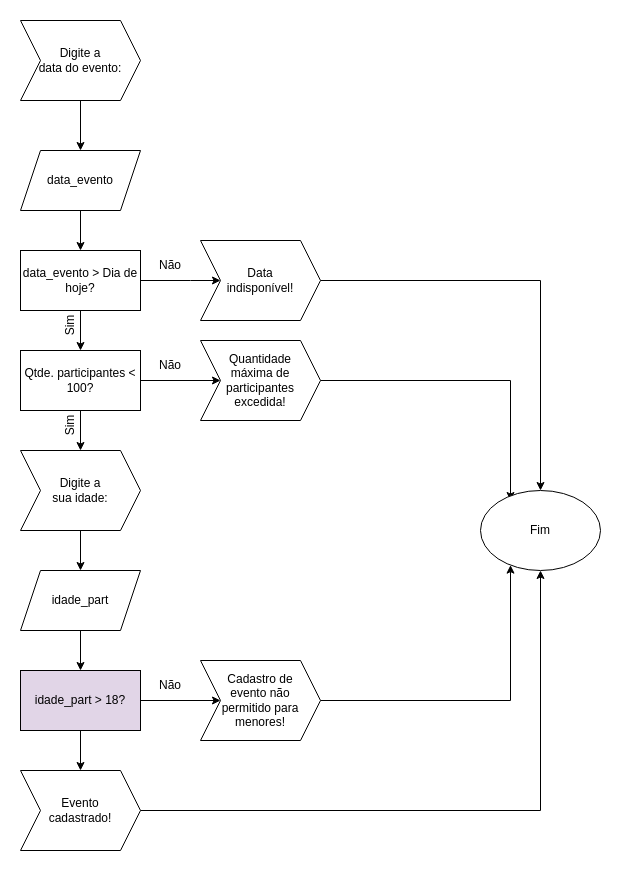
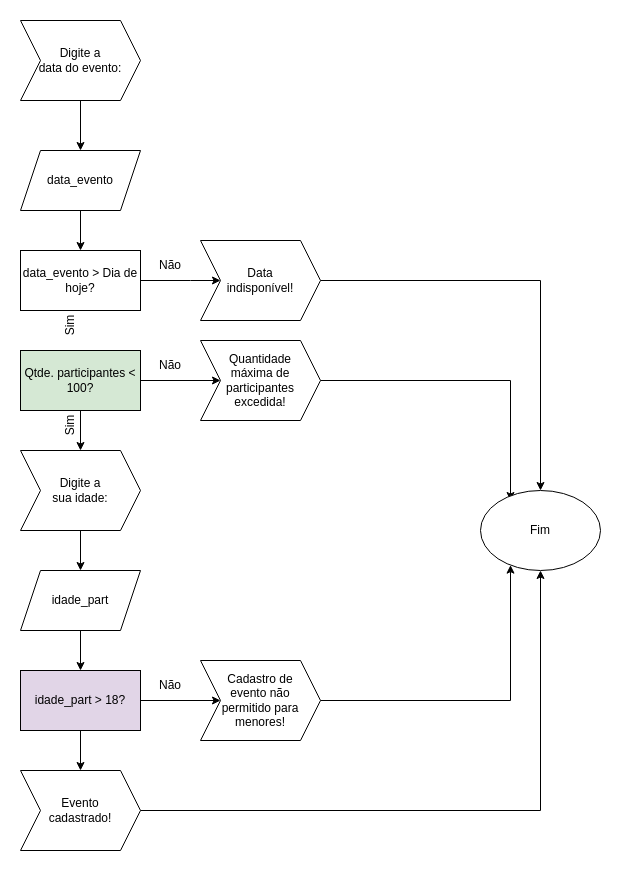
  <mxCell id="0" />
  <mxCell id="1" parent="0" />
  <mxCell id="2" style="edgeStyle=orthogonalEdgeStyle;rounded=0;orthogonalLoop=1;jettySize=auto;html=1;exitX=0.5;exitY=1;exitDx=0;exitDy=0;entryX=0.5;entryY=0;entryDx=0;entryDy=0;" edge="1" parent="1" source="3" target="5"><mxGeometry relative="1" as="geometry" /></mxCell>
  <mxCell id="3" value="Digite a&lt;br&gt;data do evento:" style="shape=step;perimeter=stepPerimeter;whiteSpace=wrap;html=1;fixedSize=1;" vertex="1" parent="1"><mxGeometry x="20" y="20" width="120" height="80" as="geometry" /></mxCell>
  <mxCell id="4" style="edgeStyle=orthogonalEdgeStyle;rounded=0;orthogonalLoop=1;jettySize=auto;html=1;exitX=0.5;exitY=1;exitDx=0;exitDy=0;entryX=0.5;entryY=0;entryDx=0;entryDy=0;" edge="1" parent="1" source="5" target="8"><mxGeometry relative="1" as="geometry" /></mxCell>
  <mxCell id="5" value="data_evento" style="shape=parallelogram;perimeter=parallelogramPerimeter;whiteSpace=wrap;html=1;fixedSize=1;" vertex="1" parent="1"><mxGeometry x="20" y="150" width="120" height="60" as="geometry" /></mxCell>
  <mxCell id="6" value="" style="edgeStyle=orthogonalEdgeStyle;rounded=0;orthogonalLoop=1;jettySize=auto;html=1;" edge="1" parent="1" source="8" target="10"><mxGeometry relative="1" as="geometry"><Array as="points"><mxPoint x="190" y="280" /><mxPoint x="190" y="280" /></Array></mxGeometry></mxCell>
- <mxCell id="7" style="edgeStyle=orthogonalEdgeStyle;rounded=0;orthogonalLoop=1;jettySize=auto;html=1;exitX=0.5;exitY=1;exitDx=0;exitDy=0;entryX=0.5;entryY=0;entryDx=0;entryDy=0;" edge="1" parent="1" source="8" target="13"><mxGeometry relative="1" as="geometry" /></mxCell>
  <mxCell id="8" value="data_evento &amp;gt; Dia de hoje?" style="rounded=0;whiteSpace=wrap;html=1;" vertex="1" parent="1"><mxGeometry x="20" y="250" width="120" height="60" as="geometry" /></mxCell>
  <mxCell id="9" style="edgeStyle=orthogonalEdgeStyle;rounded=0;orthogonalLoop=1;jettySize=auto;html=1;" edge="1" parent="1" source="10" target="32"><mxGeometry relative="1" as="geometry" /></mxCell>
  <mxCell id="10" value="Data&lt;br&gt;indisponível!" style="shape=step;perimeter=stepPerimeter;whiteSpace=wrap;html=1;fixedSize=1;" vertex="1" parent="1"><mxGeometry x="200" y="240" width="120" height="80" as="geometry" /></mxCell>
  <mxCell id="11" style="edgeStyle=orthogonalEdgeStyle;rounded=0;orthogonalLoop=1;jettySize=auto;html=1;exitX=1;exitY=0.5;exitDx=0;exitDy=0;" edge="1" parent="1" source="13" target="15"><mxGeometry relative="1" as="geometry" /></mxCell>
  <mxCell id="12" value="" style="edgeStyle=orthogonalEdgeStyle;rounded=0;orthogonalLoop=1;jettySize=auto;html=1;" edge="1" parent="1" source="13" target="20"><mxGeometry relative="1" as="geometry" /></mxCell>
- <mxCell id="13" value="Qtde. participantes &amp;lt; 100?" style="rounded=0;whiteSpace=wrap;html=1;" vertex="1" parent="1"><mxGeometry x="20" y="350" width="120" height="60" as="geometry" /></mxCell>
+ <mxCell id="13" value="Qtde. participantes &amp;lt; 100?" style="rounded=0;whiteSpace=wrap;html=1;fillColor=#d5e8d4;" vertex="1" parent="1"><mxGeometry x="20" y="350" width="120" height="60" as="geometry" /></mxCell>
  <mxCell id="14" style="edgeStyle=orthogonalEdgeStyle;rounded=0;orthogonalLoop=1;jettySize=auto;html=1;exitX=1;exitY=0.5;exitDx=0;exitDy=0;entryX=0.25;entryY=0.125;entryDx=0;entryDy=0;entryPerimeter=0;" edge="1" parent="1" source="15" target="32"><mxGeometry relative="1" as="geometry" /></mxCell>
  <mxCell id="15" value="Quantidade&lt;br&gt;máxima de&lt;br&gt;participantes&lt;br&gt;excedida!" style="shape=step;perimeter=stepPerimeter;whiteSpace=wrap;html=1;fixedSize=1;" vertex="1" parent="1"><mxGeometry x="200" y="340" width="120" height="80" as="geometry" /></mxCell>
  <mxCell id="16" value="Não" style="text;html=1;strokeColor=none;fillColor=none;align=center;verticalAlign=middle;whiteSpace=wrap;rounded=0;" vertex="1" parent="1"><mxGeometry x="140" y="250" width="60" height="30" as="geometry" /></mxCell>
  <mxCell id="17" value="Não" style="text;html=1;strokeColor=none;fillColor=none;align=center;verticalAlign=middle;whiteSpace=wrap;rounded=0;" vertex="1" parent="1"><mxGeometry x="140" y="350" width="60" height="30" as="geometry" /></mxCell>
  <mxCell id="18" value="Sim" style="text;html=1;strokeColor=none;fillColor=none;align=center;verticalAlign=middle;whiteSpace=wrap;rounded=0;rotation=-90;" vertex="1" parent="1"><mxGeometry x="40" y="310" width="60" height="30" as="geometry" /></mxCell>
  <mxCell id="19" value="" style="edgeStyle=orthogonalEdgeStyle;rounded=0;orthogonalLoop=1;jettySize=auto;html=1;" edge="1" parent="1" source="20" target="23"><mxGeometry relative="1" as="geometry" /></mxCell>
  <mxCell id="20" value="Digite a&lt;br&gt;sua idade:" style="shape=step;perimeter=stepPerimeter;whiteSpace=wrap;html=1;fixedSize=1;" vertex="1" parent="1"><mxGeometry x="20" y="450" width="120" height="80" as="geometry" /></mxCell>
  <mxCell id="21" value="Sim" style="text;html=1;strokeColor=none;fillColor=none;align=center;verticalAlign=middle;whiteSpace=wrap;rounded=0;rotation=-90;" vertex="1" parent="1"><mxGeometry x="40" y="410" width="60" height="30" as="geometry" /></mxCell>
  <mxCell id="22" value="" style="edgeStyle=orthogonalEdgeStyle;rounded=0;orthogonalLoop=1;jettySize=auto;html=1;" edge="1" parent="1" source="23" target="26"><mxGeometry relative="1" as="geometry" /></mxCell>
  <mxCell id="23" value="idade_part" style="shape=parallelogram;perimeter=parallelogramPerimeter;whiteSpace=wrap;html=1;fixedSize=1;" vertex="1" parent="1"><mxGeometry x="20" y="570" width="120" height="60" as="geometry" /></mxCell>
  <mxCell id="24" value="" style="edgeStyle=orthogonalEdgeStyle;rounded=0;orthogonalLoop=1;jettySize=auto;html=1;" edge="1" parent="1" source="26" target="28"><mxGeometry relative="1" as="geometry" /></mxCell>
  <mxCell id="25" value="" style="edgeStyle=orthogonalEdgeStyle;rounded=0;orthogonalLoop=1;jettySize=auto;html=1;" edge="1" parent="1" source="26" target="31"><mxGeometry relative="1" as="geometry" /></mxCell>
  <mxCell id="26" value="idade_part &amp;gt; 18?" style="rounded=0;whiteSpace=wrap;html=1;fillColor=#e1d5e7;" vertex="1" parent="1"><mxGeometry x="20" y="670" width="120" height="60" as="geometry" /></mxCell>
  <mxCell id="27" style="edgeStyle=orthogonalEdgeStyle;rounded=0;orthogonalLoop=1;jettySize=auto;html=1;" edge="1" parent="1" source="28" target="32"><mxGeometry relative="1" as="geometry"><Array as="points"><mxPoint x="510" y="700" /></Array></mxGeometry></mxCell>
  <mxCell id="28" value="Cadastro de&lt;br&gt;evento não&lt;br&gt;permitido para&lt;br&gt;menores!" style="shape=step;perimeter=stepPerimeter;whiteSpace=wrap;html=1;fixedSize=1;" vertex="1" parent="1"><mxGeometry x="200" y="660" width="120" height="80" as="geometry" /></mxCell>
  <mxCell id="29" value="Não" style="text;html=1;strokeColor=none;fillColor=none;align=center;verticalAlign=middle;whiteSpace=wrap;rounded=0;" vertex="1" parent="1"><mxGeometry x="140" y="670" width="60" height="30" as="geometry" /></mxCell>
  <mxCell id="30" style="edgeStyle=orthogonalEdgeStyle;rounded=0;orthogonalLoop=1;jettySize=auto;html=1;entryX=0.5;entryY=1;entryDx=0;entryDy=0;" edge="1" parent="1" source="31" target="32"><mxGeometry relative="1" as="geometry" /></mxCell>
  <mxCell id="31" value="Evento&lt;br&gt;cadastrado!" style="shape=step;perimeter=stepPerimeter;whiteSpace=wrap;html=1;fixedSize=1;" vertex="1" parent="1"><mxGeometry x="20" y="770" width="120" height="80" as="geometry" /></mxCell>
  <mxCell id="32" value="Fim" style="ellipse;whiteSpace=wrap;html=1;" vertex="1" parent="1"><mxGeometry x="480" y="490" width="120" height="80" as="geometry" /></mxCell>
